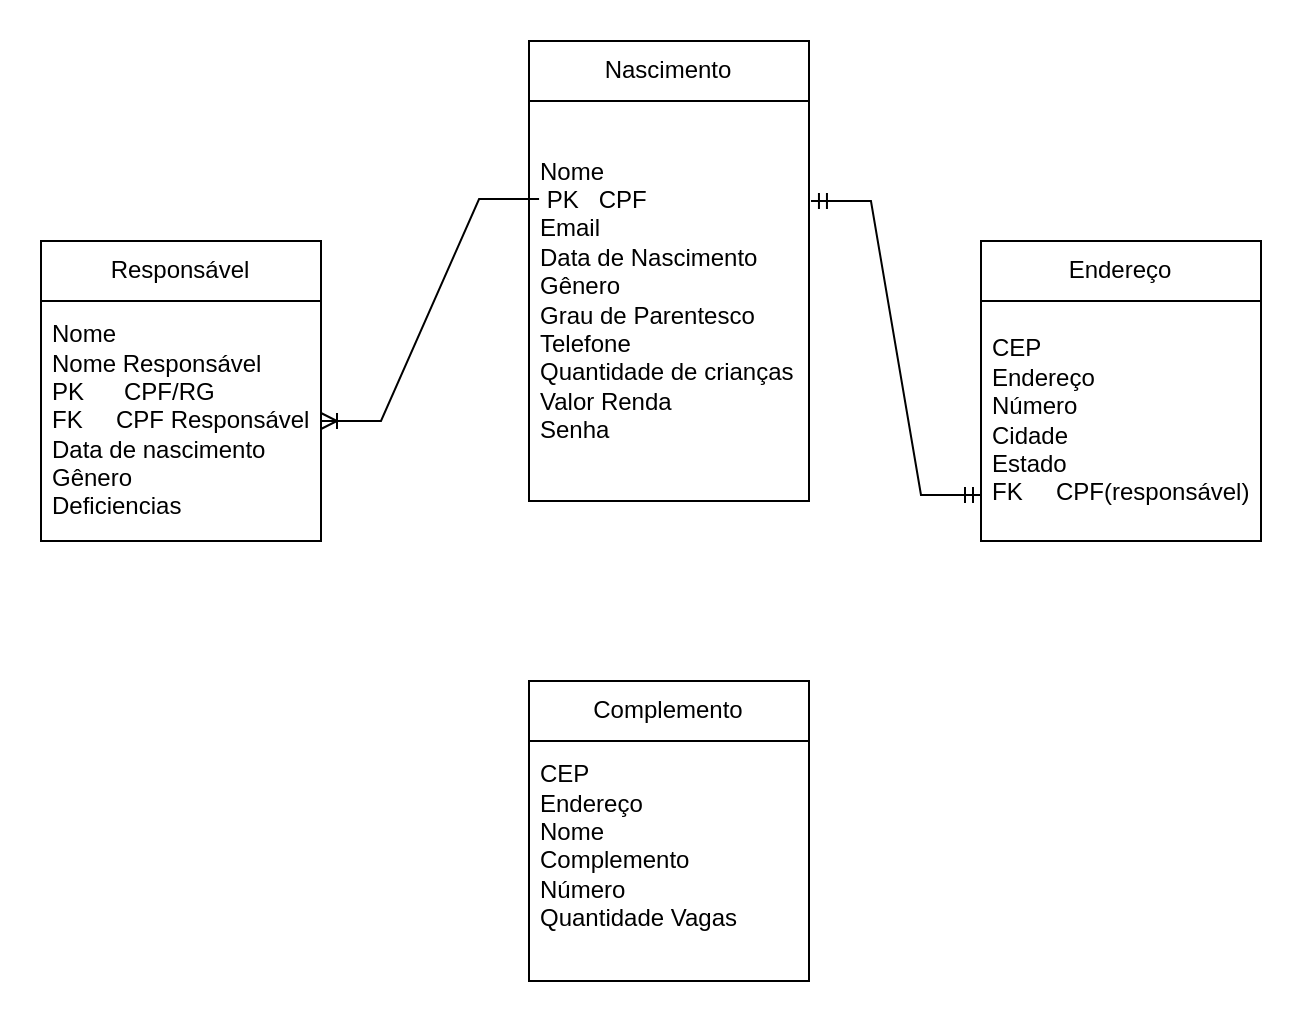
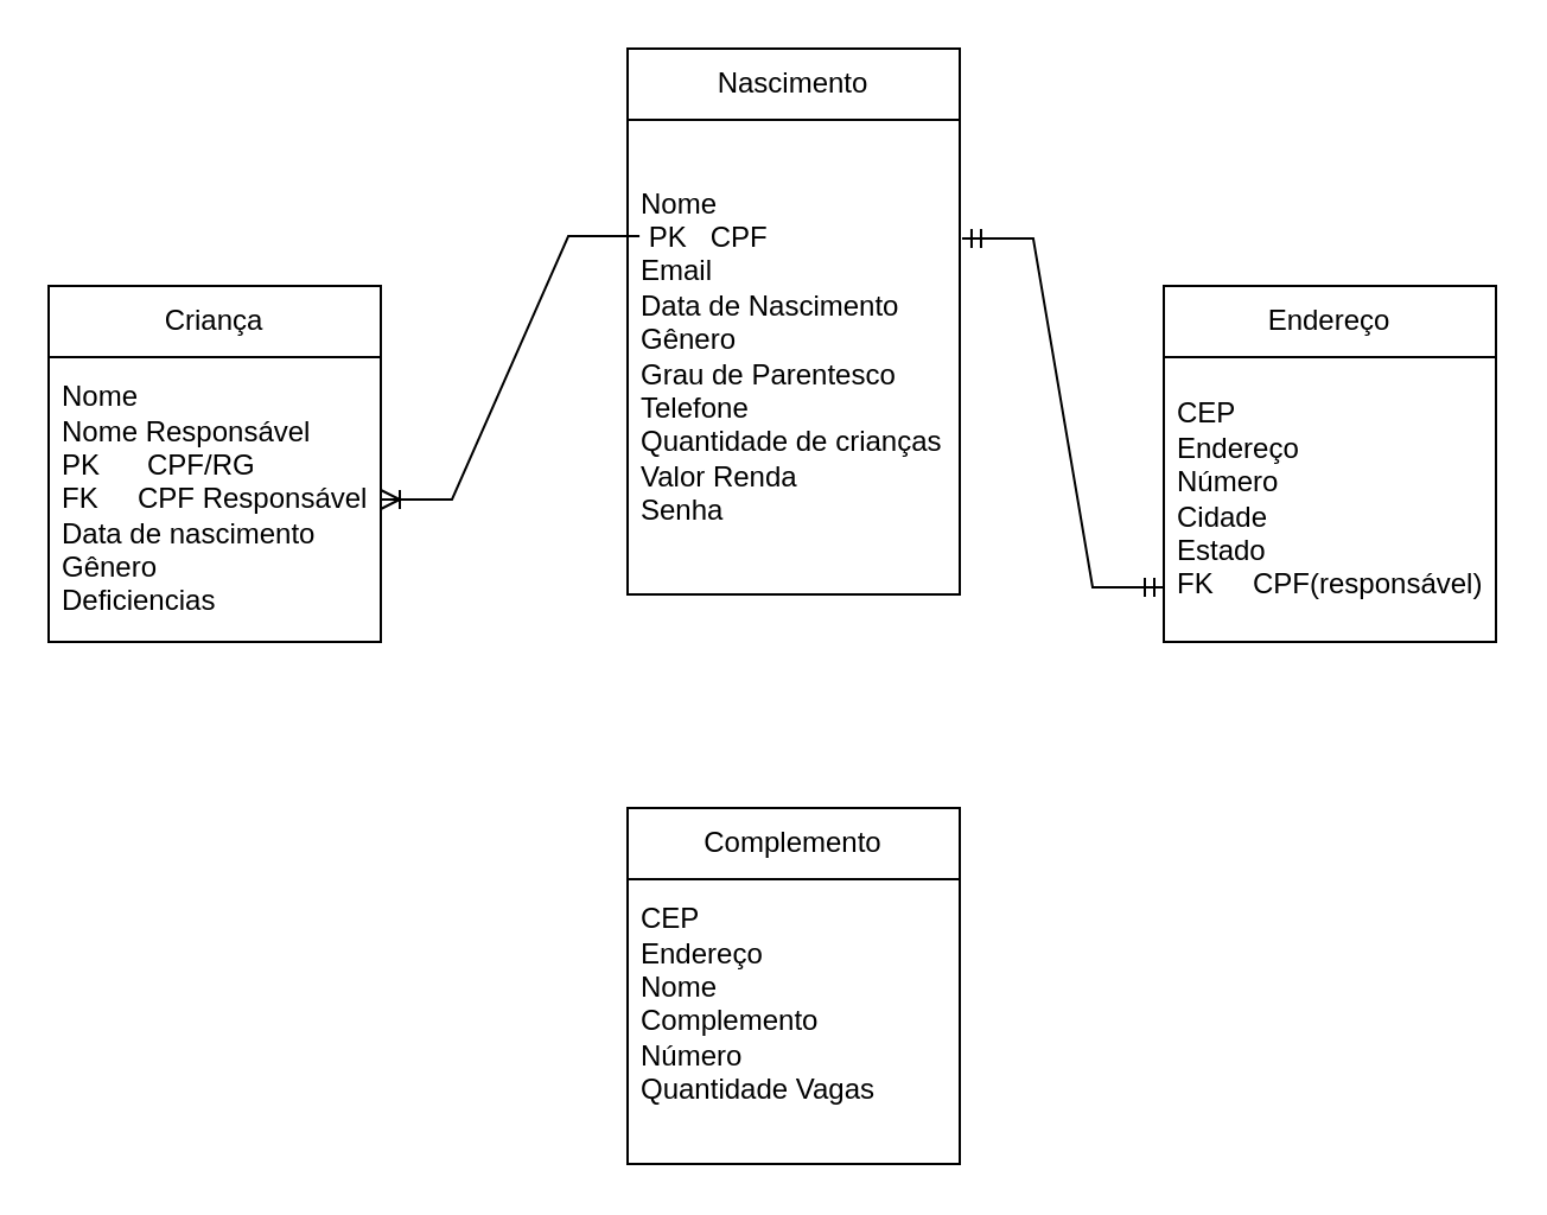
  <mxCell id="0" />
  <mxCell id="1" parent="0" />
- <mxCell id="2" value="Responsável" style="swimlane;fontStyle=0;childLayout=stackLayout;horizontal=1;startSize=30;horizontalStack=0;resizeParent=1;resizeParentMax=0;resizeLast=0;collapsible=1;marginBottom=0;whiteSpace=wrap;html=1;" vertex="1" parent="1"><mxGeometry x="20" y="120" width="140" height="150" as="geometry" /></mxCell>
+ <mxCell id="2" value="Criança" style="swimlane;fontStyle=0;childLayout=stackLayout;horizontal=1;startSize=30;horizontalStack=0;resizeParent=1;resizeParentMax=0;resizeLast=0;collapsible=1;marginBottom=0;whiteSpace=wrap;html=1;" vertex="1" parent="1"><mxGeometry x="20" y="120" width="140" height="150" as="geometry" /></mxCell>
  <mxCell id="3" value="Nome&lt;div&gt;Nome Responsável&lt;/div&gt;&lt;div&gt;PK&amp;nbsp; &amp;nbsp; &amp;nbsp; CPF/RG&lt;/div&gt;&lt;div&gt;FK&amp;nbsp; &amp;nbsp; &amp;nbsp;CPF Responsável&lt;/div&gt;&lt;div&gt;Data de nascimento&lt;/div&gt;&lt;div&gt;Gênero&lt;br&gt;Deficiencias&lt;/div&gt;" style="text;strokeColor=none;fillColor=none;align=left;verticalAlign=middle;spacingLeft=4;spacingRight=4;overflow=hidden;points=[[0,0.5],[1,0.5]];portConstraint=eastwest;rotatable=0;whiteSpace=wrap;html=1;" vertex="1" parent="2"><mxGeometry y="30" width="140" height="120" as="geometry" /></mxCell>
  <mxCell id="4" value="Nascimento" style="swimlane;fontStyle=0;childLayout=stackLayout;horizontal=1;startSize=30;horizontalStack=0;resizeParent=1;resizeParentMax=0;resizeLast=0;collapsible=1;marginBottom=0;whiteSpace=wrap;html=1;" vertex="1" parent="1"><mxGeometry x="264" y="20" width="140" height="230" as="geometry" /></mxCell>
  <mxCell id="5" value="Nome&lt;br&gt;&amp;nbsp;PK&amp;nbsp; &amp;nbsp;CPF&lt;div&gt;&lt;div&gt;Email&lt;/div&gt;&lt;div&gt;Data de Nascimento&lt;br&gt;Gênero&lt;br&gt;Grau de Parentesco&lt;/div&gt;&lt;div&gt;Telefone&lt;br&gt;Quantidade de crianças&lt;/div&gt;&lt;div&gt;Valor Renda&lt;/div&gt;&lt;div&gt;Senha&lt;/div&gt;&lt;/div&gt;" style="text;strokeColor=none;fillColor=none;align=left;verticalAlign=middle;spacingLeft=4;spacingRight=4;overflow=hidden;points=[[0,0.5],[1,0.5]];portConstraint=eastwest;rotatable=0;whiteSpace=wrap;html=1;" vertex="1" parent="4"><mxGeometry y="30" width="140" height="200" as="geometry" /></mxCell>
  <mxCell id="6" value="Complemento" style="swimlane;fontStyle=0;childLayout=stackLayout;horizontal=1;startSize=30;horizontalStack=0;resizeParent=1;resizeParentMax=0;resizeLast=0;collapsible=1;marginBottom=0;whiteSpace=wrap;html=1;" vertex="1" parent="1"><mxGeometry x="264" y="340" width="140" height="150" as="geometry" /></mxCell>
  <mxCell id="7" value="CEP&lt;div&gt;Endereço&lt;/div&gt;&lt;div&gt;Nome&lt;/div&gt;&lt;div&gt;Complemento&lt;br&gt;Número&lt;/div&gt;&lt;div&gt;Quantidade Vagas&lt;br&gt;&lt;br&gt;&lt;/div&gt;" style="text;strokeColor=none;fillColor=none;align=left;verticalAlign=middle;spacingLeft=4;spacingRight=4;overflow=hidden;points=[[0,0.5],[1,0.5]];portConstraint=eastwest;rotatable=0;whiteSpace=wrap;html=1;" vertex="1" parent="6"><mxGeometry y="30" width="140" height="120" as="geometry" /></mxCell>
  <mxCell id="8" value="Endereço" style="swimlane;fontStyle=0;childLayout=stackLayout;horizontal=1;startSize=30;horizontalStack=0;resizeParent=1;resizeParentMax=0;resizeLast=0;collapsible=1;marginBottom=0;whiteSpace=wrap;html=1;" vertex="1" parent="1"><mxGeometry x="490" y="120" width="140" height="150" as="geometry" /></mxCell>
  <mxCell id="9" value="CEP&lt;br&gt;Endereço&lt;br&gt;Número&lt;br&gt;Cidade&lt;br&gt;Estado&lt;div&gt;FK&amp;nbsp; &amp;nbsp; &amp;nbsp;CPF(responsável)&lt;/div&gt;" style="text;strokeColor=none;fillColor=none;align=left;verticalAlign=middle;spacingLeft=4;spacingRight=4;overflow=hidden;points=[[0,0.5],[1,0.5]];portConstraint=eastwest;rotatable=0;whiteSpace=wrap;html=1;" vertex="1" parent="8"><mxGeometry y="30" width="140" height="120" as="geometry" /></mxCell>
  <mxCell id="10" value="" style="edgeStyle=entityRelationEdgeStyle;fontSize=12;html=1;endArrow=ERoneToMany;rounded=0;entryX=1;entryY=0.5;entryDx=0;entryDy=0;exitX=0.036;exitY=0.245;exitDx=0;exitDy=0;exitPerimeter=0;" edge="1" parent="1" source="5" target="3"><mxGeometry width="100" height="100" relative="1" as="geometry"><mxPoint x="120" y="340" as="sourcePoint" /><mxPoint x="220" y="240" as="targetPoint" /></mxGeometry></mxCell>
  <mxCell id="11" value="" style="edgeStyle=entityRelationEdgeStyle;fontSize=12;html=1;endArrow=ERmandOne;startArrow=ERmandOne;rounded=0;entryX=0;entryY=0.808;entryDx=0;entryDy=0;entryPerimeter=0;exitX=1.007;exitY=0.25;exitDx=0;exitDy=0;exitPerimeter=0;" edge="1" parent="1" source="5" target="9"><mxGeometry width="100" height="100" relative="1" as="geometry"><mxPoint x="280" y="410" as="sourcePoint" /><mxPoint x="380" y="310" as="targetPoint" /><Array as="points"><mxPoint x="320" y="100" /></Array></mxGeometry></mxCell>
